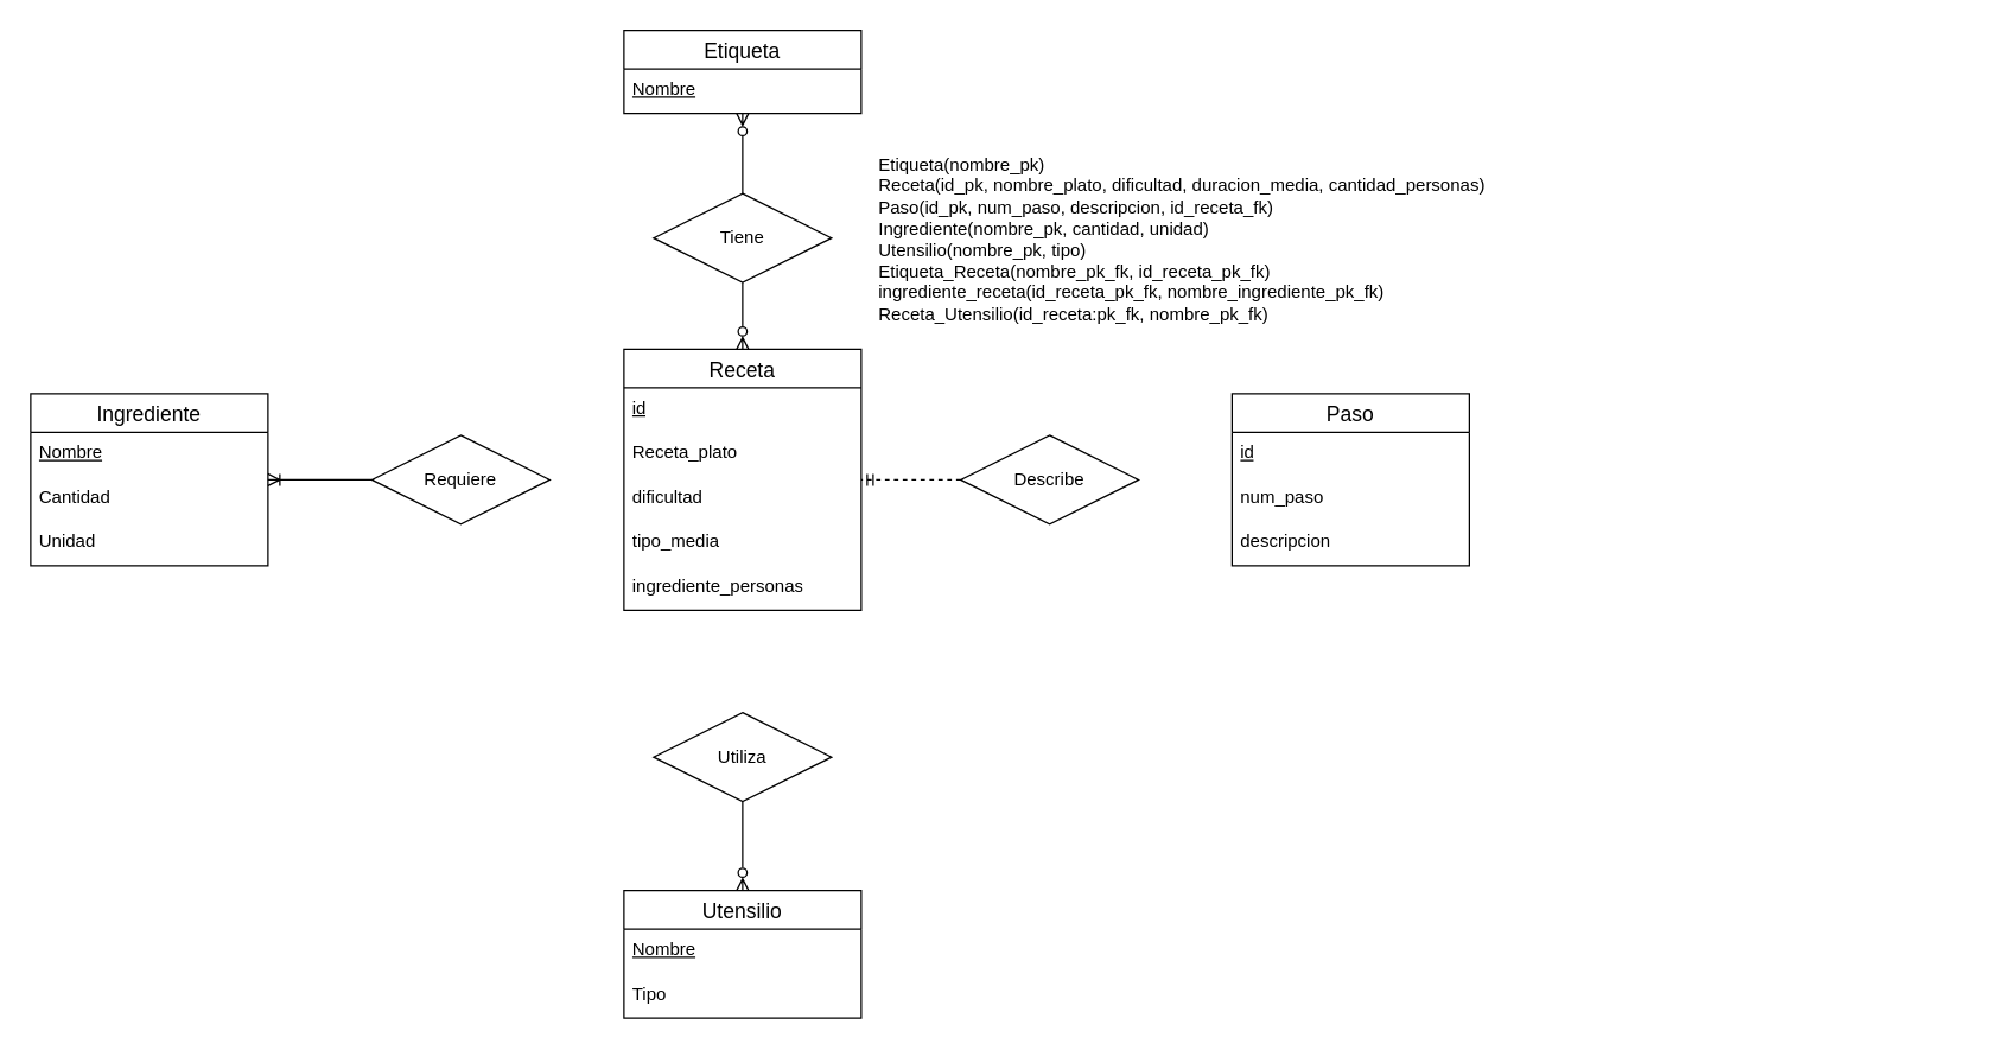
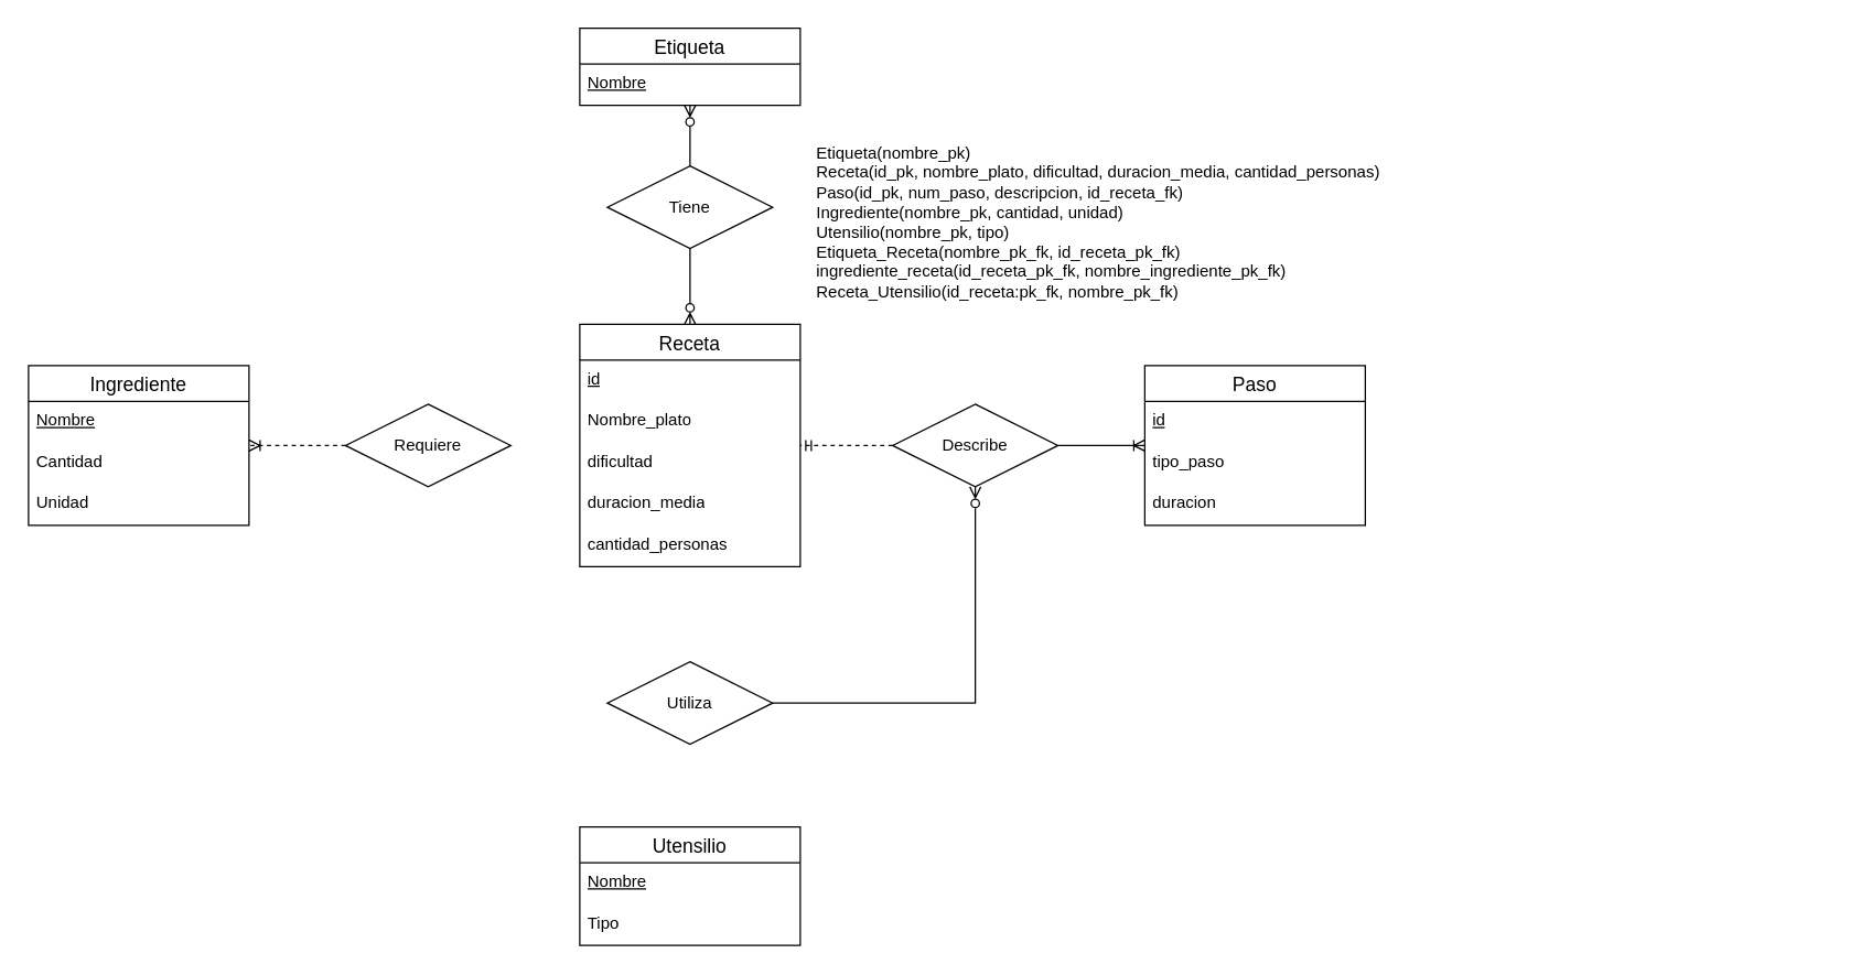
  <mxCell id="0" />
  <mxCell id="1" parent="0" />
  <mxCell id="2" value="Ingrediente" style="swimlane;fontStyle=0;childLayout=stackLayout;horizontal=1;startSize=26;horizontalStack=0;resizeParent=1;resizeParentMax=0;resizeLast=0;collapsible=1;marginBottom=0;align=center;fontSize=14;" parent="1" vertex="1"><mxGeometry x="20" y="265" width="160" height="116" as="geometry" /></mxCell>
  <mxCell id="3" value="&lt;u&gt;Nombre&lt;/u&gt;" style="text;strokeColor=none;fillColor=none;spacingLeft=4;spacingRight=4;overflow=hidden;rotatable=0;points=[[0,0.5],[1,0.5]];portConstraint=eastwest;fontSize=12;whiteSpace=wrap;html=1;" parent="2" vertex="1"><mxGeometry y="26" width="160" height="30" as="geometry" /></mxCell>
  <mxCell id="4" value="Cantidad" style="text;strokeColor=none;fillColor=none;spacingLeft=4;spacingRight=4;overflow=hidden;rotatable=0;points=[[0,0.5],[1,0.5]];portConstraint=eastwest;fontSize=12;whiteSpace=wrap;html=1;" parent="2" vertex="1"><mxGeometry y="56" width="160" height="30" as="geometry" /></mxCell>
  <mxCell id="5" value="Unidad" style="text;strokeColor=none;fillColor=none;spacingLeft=4;spacingRight=4;overflow=hidden;rotatable=0;points=[[0,0.5],[1,0.5]];portConstraint=eastwest;fontSize=12;whiteSpace=wrap;html=1;" vertex="1" parent="2"><mxGeometry y="86" width="160" height="30" as="geometry" /></mxCell>
  <mxCell id="6" value="Paso" style="swimlane;fontStyle=0;childLayout=stackLayout;horizontal=1;startSize=26;horizontalStack=0;resizeParent=1;resizeParentMax=0;resizeLast=0;collapsible=1;marginBottom=0;align=center;fontSize=14;" parent="1" vertex="1"><mxGeometry x="830" y="265" width="160" height="116" as="geometry" /></mxCell>
  <mxCell id="7" value="&lt;u&gt;id&lt;/u&gt;" style="text;strokeColor=none;fillColor=none;spacingLeft=4;spacingRight=4;overflow=hidden;rotatable=0;points=[[0,0.5],[1,0.5]];portConstraint=eastwest;fontSize=12;whiteSpace=wrap;html=1;" parent="6" vertex="1"><mxGeometry y="26" width="160" height="30" as="geometry" /></mxCell>
- <mxCell id="8" value="num_paso" style="text;strokeColor=none;fillColor=none;spacingLeft=4;spacingRight=4;overflow=hidden;rotatable=0;points=[[0,0.5],[1,0.5]];portConstraint=eastwest;fontSize=12;whiteSpace=wrap;html=1;" parent="6" vertex="1"><mxGeometry y="56" width="160" height="30" as="geometry" /></mxCell>
- <mxCell id="9" value="descripcion" style="text;strokeColor=none;fillColor=none;spacingLeft=4;spacingRight=4;overflow=hidden;rotatable=0;points=[[0,0.5],[1,0.5]];portConstraint=eastwest;fontSize=12;whiteSpace=wrap;html=1;" parent="6" vertex="1"><mxGeometry y="86" width="160" height="30" as="geometry" /></mxCell>
+ <mxCell id="8" value="tipo_paso" style="text;strokeColor=none;fillColor=none;spacingLeft=4;spacingRight=4;overflow=hidden;rotatable=0;points=[[0,0.5],[1,0.5]];portConstraint=eastwest;fontSize=12;whiteSpace=wrap;html=1;" parent="6" vertex="1"><mxGeometry y="56" width="160" height="30" as="geometry" /></mxCell>
+ <mxCell id="9" value="duracion" style="text;strokeColor=none;fillColor=none;spacingLeft=4;spacingRight=4;overflow=hidden;rotatable=0;points=[[0,0.5],[1,0.5]];portConstraint=eastwest;fontSize=12;whiteSpace=wrap;html=1;" parent="6" vertex="1"><mxGeometry y="86" width="160" height="30" as="geometry" /></mxCell>
  <mxCell id="10" style="edgeStyle=orthogonalEdgeStyle;rounded=0;orthogonalLoop=1;jettySize=auto;html=1;startArrow=ERzeroToMany;startFill=0;endArrow=none;endFill=0;" parent="1" source="11" target="30" edge="1"><mxGeometry relative="1" as="geometry" /></mxCell>
  <mxCell id="11" value="Receta" style="swimlane;fontStyle=0;childLayout=stackLayout;horizontal=1;startSize=26;horizontalStack=0;resizeParent=1;resizeParentMax=0;resizeLast=0;collapsible=1;marginBottom=0;align=center;fontSize=14;" parent="1" vertex="1"><mxGeometry x="420" y="235" width="160" height="176" as="geometry" /></mxCell>
  <mxCell id="12" value="&lt;u&gt;id&lt;/u&gt;" style="text;strokeColor=none;fillColor=none;spacingLeft=4;spacingRight=4;overflow=hidden;rotatable=0;points=[[0,0.5],[1,0.5]];portConstraint=eastwest;fontSize=12;whiteSpace=wrap;html=1;" parent="11" vertex="1"><mxGeometry y="26" width="160" height="30" as="geometry" /></mxCell>
- <mxCell id="13" value="Receta_plato" style="text;strokeColor=none;fillColor=none;spacingLeft=4;spacingRight=4;overflow=hidden;rotatable=0;points=[[0,0.5],[1,0.5]];portConstraint=eastwest;fontSize=12;whiteSpace=wrap;html=1;" parent="11" vertex="1"><mxGeometry y="56" width="160" height="30" as="geometry" /></mxCell>
+ <mxCell id="13" value="Nombre_plato" style="text;strokeColor=none;fillColor=none;spacingLeft=4;spacingRight=4;overflow=hidden;rotatable=0;points=[[0,0.5],[1,0.5]];portConstraint=eastwest;fontSize=12;whiteSpace=wrap;html=1;" parent="11" vertex="1"><mxGeometry y="56" width="160" height="30" as="geometry" /></mxCell>
  <mxCell id="14" value="dificultad" style="text;strokeColor=none;fillColor=none;spacingLeft=4;spacingRight=4;overflow=hidden;rotatable=0;points=[[0,0.5],[1,0.5]];portConstraint=eastwest;fontSize=12;whiteSpace=wrap;html=1;" parent="11" vertex="1"><mxGeometry y="86" width="160" height="30" as="geometry" /></mxCell>
- <mxCell id="15" value="tipo_media" style="text;strokeColor=none;fillColor=none;spacingLeft=4;spacingRight=4;overflow=hidden;rotatable=0;points=[[0,0.5],[1,0.5]];portConstraint=eastwest;fontSize=12;whiteSpace=wrap;html=1;" parent="11" vertex="1"><mxGeometry y="116" width="160" height="30" as="geometry" /></mxCell>
- <mxCell id="16" value="ingrediente_personas" style="text;strokeColor=none;fillColor=none;spacingLeft=4;spacingRight=4;overflow=hidden;rotatable=0;points=[[0,0.5],[1,0.5]];portConstraint=eastwest;fontSize=12;whiteSpace=wrap;html=1;" parent="11" vertex="1"><mxGeometry y="146" width="160" height="30" as="geometry" /></mxCell>
+ <mxCell id="15" value="duracion_media" style="text;strokeColor=none;fillColor=none;spacingLeft=4;spacingRight=4;overflow=hidden;rotatable=0;points=[[0,0.5],[1,0.5]];portConstraint=eastwest;fontSize=12;whiteSpace=wrap;html=1;" parent="11" vertex="1"><mxGeometry y="116" width="160" height="30" as="geometry" /></mxCell>
+ <mxCell id="16" value="cantidad_personas" style="text;strokeColor=none;fillColor=none;spacingLeft=4;spacingRight=4;overflow=hidden;rotatable=0;points=[[0,0.5],[1,0.5]];portConstraint=eastwest;fontSize=12;whiteSpace=wrap;html=1;" parent="11" vertex="1"><mxGeometry y="146" width="160" height="30" as="geometry" /></mxCell>
  <mxCell id="17" value="Etiqueta" style="swimlane;fontStyle=0;childLayout=stackLayout;horizontal=1;startSize=26;horizontalStack=0;resizeParent=1;resizeParentMax=0;resizeLast=0;collapsible=1;marginBottom=0;align=center;fontSize=14;" parent="1" vertex="1"><mxGeometry x="420" y="20" width="160" height="56" as="geometry" /></mxCell>
  <mxCell id="18" value="&lt;u&gt;Nombre&lt;/u&gt;" style="text;strokeColor=none;fillColor=none;spacingLeft=4;spacingRight=4;overflow=hidden;rotatable=0;points=[[0,0.5],[1,0.5]];portConstraint=eastwest;fontSize=12;whiteSpace=wrap;html=1;" parent="17" vertex="1"><mxGeometry y="26" width="160" height="30" as="geometry" /></mxCell>
  <mxCell id="19" value="Utensilio" style="swimlane;fontStyle=0;childLayout=stackLayout;horizontal=1;startSize=26;horizontalStack=0;resizeParent=1;resizeParentMax=0;resizeLast=0;collapsible=1;marginBottom=0;align=center;fontSize=14;" parent="1" vertex="1"><mxGeometry x="420" y="600" width="160" height="86" as="geometry" /></mxCell>
  <mxCell id="20" value="&lt;u&gt;Nombre&lt;/u&gt;" style="text;strokeColor=none;fillColor=none;spacingLeft=4;spacingRight=4;overflow=hidden;rotatable=0;points=[[0,0.5],[1,0.5]];portConstraint=eastwest;fontSize=12;whiteSpace=wrap;html=1;" parent="19" vertex="1"><mxGeometry y="26" width="160" height="30" as="geometry" /></mxCell>
  <mxCell id="21" value="Tipo" style="text;strokeColor=none;fillColor=none;spacingLeft=4;spacingRight=4;overflow=hidden;rotatable=0;points=[[0,0.5],[1,0.5]];portConstraint=eastwest;fontSize=12;whiteSpace=wrap;html=1;" parent="19" vertex="1"><mxGeometry y="56" width="160" height="30" as="geometry" /></mxCell>
- <mxCell id="22" style="edgeStyle=orthogonalEdgeStyle;rounded=0;orthogonalLoop=1;jettySize=auto;html=1;endArrow=ERzeroToMany;endFill=0;" parent="1" source="23" target="19" edge="1"><mxGeometry relative="1" as="geometry" /></mxCell>
+ <mxCell id="22" style="edgeStyle=orthogonalEdgeStyle;rounded=0;orthogonalLoop=1;jettySize=auto;html=1;endArrow=ERzeroToMany;endFill=0;" parent="1" source="23" target="26" edge="1"><mxGeometry relative="1" as="geometry" /></mxCell>
  <mxCell id="23" value="Utiliza" style="shape=rhombus;perimeter=rhombusPerimeter;whiteSpace=wrap;html=1;align=center;" parent="1" vertex="1"><mxGeometry x="440" y="480" width="120" height="60" as="geometry" /></mxCell>
  <mxCell id="24" style="edgeStyle=orthogonalEdgeStyle;rounded=0;orthogonalLoop=1;jettySize=auto;html=1;exitX=0;exitY=0.5;exitDx=0;exitDy=0;endArrow=ERmandOne;endFill=0;dashed=1;" parent="1" source="26" target="11" edge="1"><mxGeometry relative="1" as="geometry" /></mxCell>
+ <mxCell id="25" style="edgeStyle=orthogonalEdgeStyle;rounded=0;orthogonalLoop=1;jettySize=auto;html=1;endArrow=ERoneToMany;endFill=0;" parent="1" source="26" target="6" edge="1"><mxGeometry relative="1" as="geometry" /></mxCell>
  <mxCell id="26" value="Describe" style="shape=rhombus;perimeter=rhombusPerimeter;whiteSpace=wrap;html=1;align=center;" parent="1" vertex="1"><mxGeometry x="647" y="293" width="120" height="60" as="geometry" /></mxCell>
- <mxCell id="27" style="edgeStyle=orthogonalEdgeStyle;rounded=0;orthogonalLoop=1;jettySize=auto;html=1;exitX=0;exitY=0.5;exitDx=0;exitDy=0;endArrow=ERoneToMany;endFill=0;" parent="1" source="28" target="2" edge="1"><mxGeometry relative="1" as="geometry" /></mxCell>
+ <mxCell id="27" style="edgeStyle=orthogonalEdgeStyle;rounded=0;orthogonalLoop=1;jettySize=auto;html=1;exitX=0;exitY=0.5;exitDx=0;exitDy=0;endArrow=ERoneToMany;endFill=0;dashed=1;" parent="1" source="28" target="2" edge="1"><mxGeometry relative="1" as="geometry" /></mxCell>
  <mxCell id="28" value="Requiere" style="shape=rhombus;perimeter=rhombusPerimeter;whiteSpace=wrap;html=1;align=center;" parent="1" vertex="1"><mxGeometry x="250" y="293" width="120" height="60" as="geometry" /></mxCell>
  <mxCell id="29" style="edgeStyle=orthogonalEdgeStyle;rounded=0;orthogonalLoop=1;jettySize=auto;html=1;endArrow=ERzeroToMany;endFill=0;" parent="1" source="30" target="17" edge="1"><mxGeometry relative="1" as="geometry" /></mxCell>
- <mxCell id="30" value="Tiene" style="shape=rhombus;perimeter=rhombusPerimeter;whiteSpace=wrap;html=1;align=center;" parent="1" vertex="1"><mxGeometry x="440" y="130" width="120" height="60" as="geometry" /></mxCell>
+ <mxCell id="30" value="Tiene" style="shape=rhombus;perimeter=rhombusPerimeter;whiteSpace=wrap;html=1;align=center;" parent="1" vertex="1"><mxGeometry x="440" y="120" width="120" height="60" as="geometry" /></mxCell>
  <mxCell id="31" value="Etiqueta(nombre_pk)&lt;br&gt;Receta(id_pk, nombre_plato, dificultad, duracion_media, cantidad_personas)&lt;br&gt;Paso(id_pk, num_paso, descripcion, id_receta_fk)&lt;br&gt;Ingrediente(nombre_pk, cantidad, unidad)&lt;br&gt;Utensilio(nombre_pk, tipo)&lt;br&gt;Etiqueta_Receta(nombre_pk_fk, id_receta_pk_fk)&lt;br&gt;ingrediente_receta(id_receta_pk_fk, nombre_ingrediente_pk_fk)&lt;br&gt;Receta_Utensilio(id_receta:pk_fk, nombre_pk_fk)&lt;br&gt;" style="text;html=1;strokeColor=none;fillColor=none;align=left;verticalAlign=middle;whiteSpace=wrap;rounded=0;" vertex="1" parent="1"><mxGeometry x="590" y="76" width="730" height="170" as="geometry" /></mxCell>
